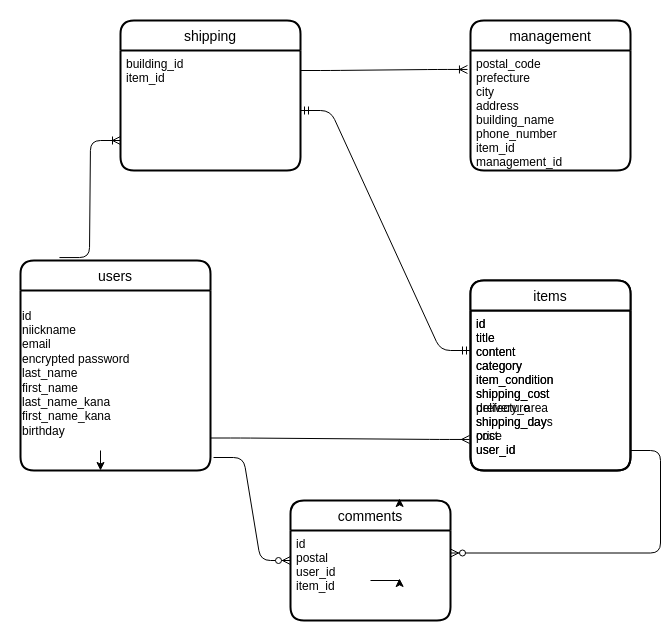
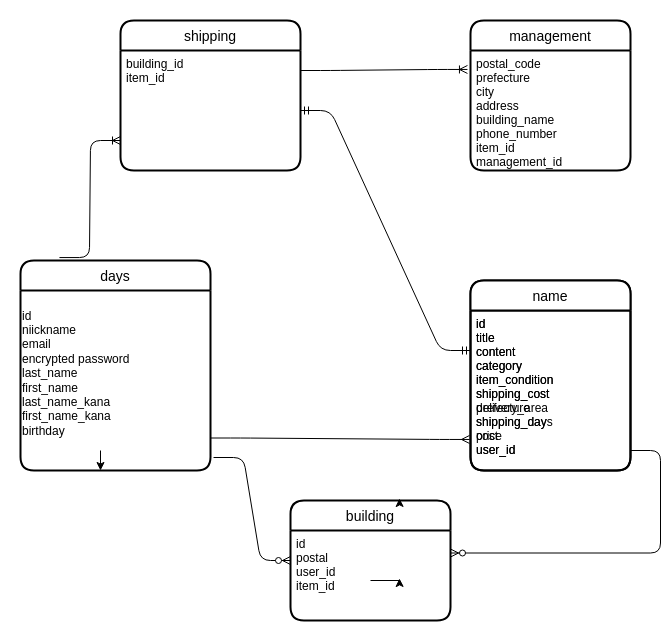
  <mxCell id="0" />
  <mxCell id="1" parent="0" />
- <mxCell id="2" value="users" style="swimlane;childLayout=stackLayout;horizontal=1;startSize=30;horizontalStack=0;rounded=1;fontSize=14;fontStyle=0;strokeWidth=2;resizeParent=0;resizeLast=1;shadow=0;dashed=0;align=center;" parent="1" vertex="1"><mxGeometry x="20" y="260" width="190" height="210" as="geometry"><mxRectangle x="-750" y="150" width="60" height="30" as="alternateBounds" /></mxGeometry></mxCell>
+ <mxCell id="2" value="days" style="swimlane;childLayout=stackLayout;horizontal=1;startSize=30;horizontalStack=0;rounded=1;fontSize=14;fontStyle=0;strokeWidth=2;resizeParent=0;resizeLast=1;shadow=0;dashed=0;align=center;" parent="1" vertex="1"><mxGeometry x="20" y="260" width="190" height="210" as="geometry"><mxRectangle x="-750" y="150" width="60" height="30" as="alternateBounds" /></mxGeometry></mxCell>
  <mxCell id="3" style="edgeStyle=orthogonalEdgeStyle;rounded=0;orthogonalLoop=1;jettySize=auto;html=1;" edge="1" parent="2" target="2"><mxGeometry relative="1" as="geometry"><Array as="points"><mxPoint x="80" y="10" /><mxPoint x="80" y="10" /></Array><mxPoint x="80" y="190" as="sourcePoint" /></mxGeometry></mxCell>
  <mxCell id="4" value="id&lt;br style=&quot;padding: 0px ; margin: 0px&quot;&gt;niickname&lt;br style=&quot;padding: 0px ; margin: 0px&quot;&gt;email&lt;br style=&quot;padding: 0px ; margin: 0px&quot;&gt;encrypted password&lt;br style=&quot;padding: 0px ; margin: 0px&quot;&gt;last_name&lt;br style=&quot;padding: 0px ; margin: 0px&quot;&gt;first_name&lt;br style=&quot;padding: 0px ; margin: 0px&quot;&gt;last_name_kana&lt;br style=&quot;padding: 0px ; margin: 0px&quot;&gt;first_name_kana&lt;br style=&quot;padding: 0px ; margin: 0px&quot;&gt;birthday&lt;div style=&quot;padding: 0px ; margin: 0px&quot;&gt;&lt;br style=&quot;padding: 0px ; margin: 0px&quot;&gt;&lt;/div&gt;" style="text;html=1;align=left;verticalAlign=middle;resizable=0;points=[];autosize=1;" vertex="1" parent="2"><mxGeometry y="30" width="190" height="180" as="geometry" /></mxCell>
  <mxCell id="5" value="item" style="swimlane;childLayout=stackLayout;horizontal=1;startSize=30;horizontalStack=0;rounded=1;fontSize=14;fontStyle=0;strokeWidth=2;resizeParent=0;resizeLast=1;shadow=0;dashed=0;align=center;" parent="1" vertex="1"><mxGeometry x="470" y="280" width="160" height="190" as="geometry" /></mxCell>
  <mxCell id="6" value="id&#10;title&#10;content&#10;category&#10;item_condition&#10;shipping_cost&#10;delivery_area&#10;shipping_days&#10;cost&#10;user_id&#10;" style="align=left;strokeColor=none;fillColor=none;spacingLeft=4;fontSize=12;verticalAlign=top;resizable=0;rotatable=0;part=1;" parent="5" vertex="1"><mxGeometry y="30" width="160" height="160" as="geometry" /></mxCell>
  <mxCell id="7" style="edgeStyle=orthogonalEdgeStyle;rounded=0;orthogonalLoop=1;jettySize=auto;html=1;exitX=0.5;exitY=0;exitDx=0;exitDy=0;entryX=0.681;entryY=-0.017;entryDx=0;entryDy=0;entryPerimeter=0;" parent="1" edge="1"><mxGeometry relative="1" as="geometry"><mxPoint x="370" y="580" as="sourcePoint" /><mxPoint x="398.96" y="577.96" as="targetPoint" /></mxGeometry></mxCell>
- <mxCell id="8" value="items" style="swimlane;childLayout=stackLayout;horizontal=1;startSize=30;horizontalStack=0;rounded=1;fontSize=14;fontStyle=0;strokeWidth=2;resizeParent=0;resizeLast=1;shadow=0;dashed=0;align=center;" parent="1" vertex="1"><mxGeometry x="470" y="280" width="160" height="190" as="geometry" /></mxCell>
+ <mxCell id="8" value="name" style="swimlane;childLayout=stackLayout;horizontal=1;startSize=30;horizontalStack=0;rounded=1;fontSize=14;fontStyle=0;strokeWidth=2;resizeParent=0;resizeLast=1;shadow=0;dashed=0;align=center;" parent="1" vertex="1"><mxGeometry x="470" y="280" width="160" height="190" as="geometry" /></mxCell>
  <mxCell id="9" value="id&#10;title&#10;content&#10;category&#10;item_condition&#10;shipping_cost&#10;prefecture&#10;shipping_day&#10;price&#10;user_id&#10;" style="align=left;strokeColor=none;fillColor=none;spacingLeft=4;fontSize=12;verticalAlign=top;resizable=0;rotatable=0;part=1;" parent="8" vertex="1"><mxGeometry y="30" width="160" height="160" as="geometry" /></mxCell>
- <mxCell id="10" value="comments" style="swimlane;childLayout=stackLayout;horizontal=1;startSize=30;horizontalStack=0;rounded=1;fontSize=14;fontStyle=0;strokeWidth=2;resizeParent=0;resizeLast=1;shadow=0;dashed=0;align=center;" parent="1" vertex="1"><mxGeometry x="290" y="500" width="160" height="120" as="geometry" /></mxCell>
+ <mxCell id="10" value="building" style="swimlane;childLayout=stackLayout;horizontal=1;startSize=30;horizontalStack=0;rounded=1;fontSize=14;fontStyle=0;strokeWidth=2;resizeParent=0;resizeLast=1;shadow=0;dashed=0;align=center;" parent="1" vertex="1"><mxGeometry x="290" y="500" width="160" height="120" as="geometry" /></mxCell>
  <mxCell id="11" value="id&#10;postal&#10;user_id&#10;item_id" style="align=left;strokeColor=none;fillColor=none;spacingLeft=4;fontSize=12;verticalAlign=top;resizable=0;rotatable=0;part=1;" parent="10" vertex="1"><mxGeometry y="30" width="160" height="90" as="geometry" /></mxCell>
  <mxCell id="12" value="" style="edgeStyle=entityRelationEdgeStyle;fontSize=12;html=1;endArrow=ERmany;exitX=1;exitY=0.75;exitDx=0;exitDy=0;entryX=-0.006;entryY=0.806;entryDx=0;entryDy=0;entryPerimeter=0;" parent="1" target="9" edge="1"><mxGeometry width="100" height="100" relative="1" as="geometry"><mxPoint x="210" y="437.5" as="sourcePoint" /><mxPoint x="460" y="440" as="targetPoint" /></mxGeometry></mxCell>
  <mxCell id="13" value="" style="edgeStyle=entityRelationEdgeStyle;fontSize=12;html=1;endArrow=ERzeroToMany;endFill=1;exitX=1.019;exitY=0.9;exitDx=0;exitDy=0;exitPerimeter=0;entryX=0;entryY=0.5;entryDx=0;entryDy=0;" parent="1" target="10" edge="1"><mxGeometry width="100" height="100" relative="1" as="geometry"><mxPoint x="213.04" y="457" as="sourcePoint" /><mxPoint x="220" y="530" as="targetPoint" /></mxGeometry></mxCell>
  <mxCell id="14" style="edgeStyle=orthogonalEdgeStyle;rounded=0;orthogonalLoop=1;jettySize=auto;html=1;exitX=0.5;exitY=0;exitDx=0;exitDy=0;entryX=0.681;entryY=-0.017;entryDx=0;entryDy=0;entryPerimeter=0;" parent="1" source="10" target="10" edge="1"><mxGeometry relative="1" as="geometry" /></mxCell>
  <mxCell id="15" value="" style="edgeStyle=entityRelationEdgeStyle;fontSize=12;html=1;endArrow=ERzeroToMany;endFill=1;entryX=1;entryY=0.25;entryDx=0;entryDy=0;" parent="1" target="11" edge="1"><mxGeometry width="100" height="100" relative="1" as="geometry"><mxPoint x="630" y="450" as="sourcePoint" /><mxPoint x="530" y="540" as="targetPoint" /></mxGeometry></mxCell>
  <mxCell id="16" value="shipping" style="swimlane;childLayout=stackLayout;horizontal=1;startSize=30;horizontalStack=0;rounded=1;fontSize=14;fontStyle=0;strokeWidth=2;resizeParent=0;resizeLast=1;shadow=0;dashed=0;align=center;" vertex="1" parent="1"><mxGeometry x="120" y="20" width="180" height="150" as="geometry" /></mxCell>
  <mxCell id="17" value="building_id&#10;item_id" style="align=left;strokeColor=none;fillColor=none;spacingLeft=4;fontSize=12;verticalAlign=top;resizable=0;rotatable=0;part=1;" vertex="1" parent="16"><mxGeometry y="30" width="180" height="120" as="geometry" /></mxCell>
  <mxCell id="18" value="management" style="swimlane;childLayout=stackLayout;horizontal=1;startSize=30;horizontalStack=0;rounded=1;fontSize=14;fontStyle=0;strokeWidth=2;resizeParent=0;resizeLast=1;shadow=0;dashed=0;align=center;" vertex="1" parent="1"><mxGeometry x="470" y="20" width="160" height="150" as="geometry" /></mxCell>
  <mxCell id="19" value="postal_code&#10;prefecture&#10;city&#10;address&#10;building_name&#10;phone_number&#10;item_id&#10;management_id" style="align=left;strokeColor=none;fillColor=none;spacingLeft=4;fontSize=12;verticalAlign=top;resizable=0;rotatable=0;part=1;" vertex="1" parent="18"><mxGeometry y="30" width="160" height="120" as="geometry" /></mxCell>
  <mxCell id="20" value="" style="edgeStyle=entityRelationEdgeStyle;fontSize=12;html=1;endArrow=ERoneToMany;exitX=0.205;exitY=-0.014;exitDx=0;exitDy=0;exitPerimeter=0;" edge="1" parent="1" source="2"><mxGeometry width="100" height="100" relative="1" as="geometry"><mxPoint x="20" y="240" as="sourcePoint" /><mxPoint x="120" y="140" as="targetPoint" /></mxGeometry></mxCell>
  <mxCell id="21" value="" style="edgeStyle=entityRelationEdgeStyle;fontSize=12;html=1;endArrow=ERmandOne;startArrow=ERmandOne;exitX=1;exitY=0.5;exitDx=0;exitDy=0;entryX=0;entryY=0.25;entryDx=0;entryDy=0;" edge="1" parent="1" source="17" target="9"><mxGeometry width="100" height="100" relative="1" as="geometry"><mxPoint x="340" y="340" as="sourcePoint" /><mxPoint x="440" y="240" as="targetPoint" /></mxGeometry></mxCell>
  <mxCell id="22" value="" style="edgeStyle=entityRelationEdgeStyle;fontSize=12;html=1;endArrow=ERoneToMany;entryX=-0.019;entryY=0.158;entryDx=0;entryDy=0;entryPerimeter=0;" edge="1" parent="1" target="19"><mxGeometry width="100" height="100" relative="1" as="geometry"><mxPoint x="300" y="70" as="sourcePoint" /><mxPoint x="400" y="-30" as="targetPoint" /></mxGeometry></mxCell>
